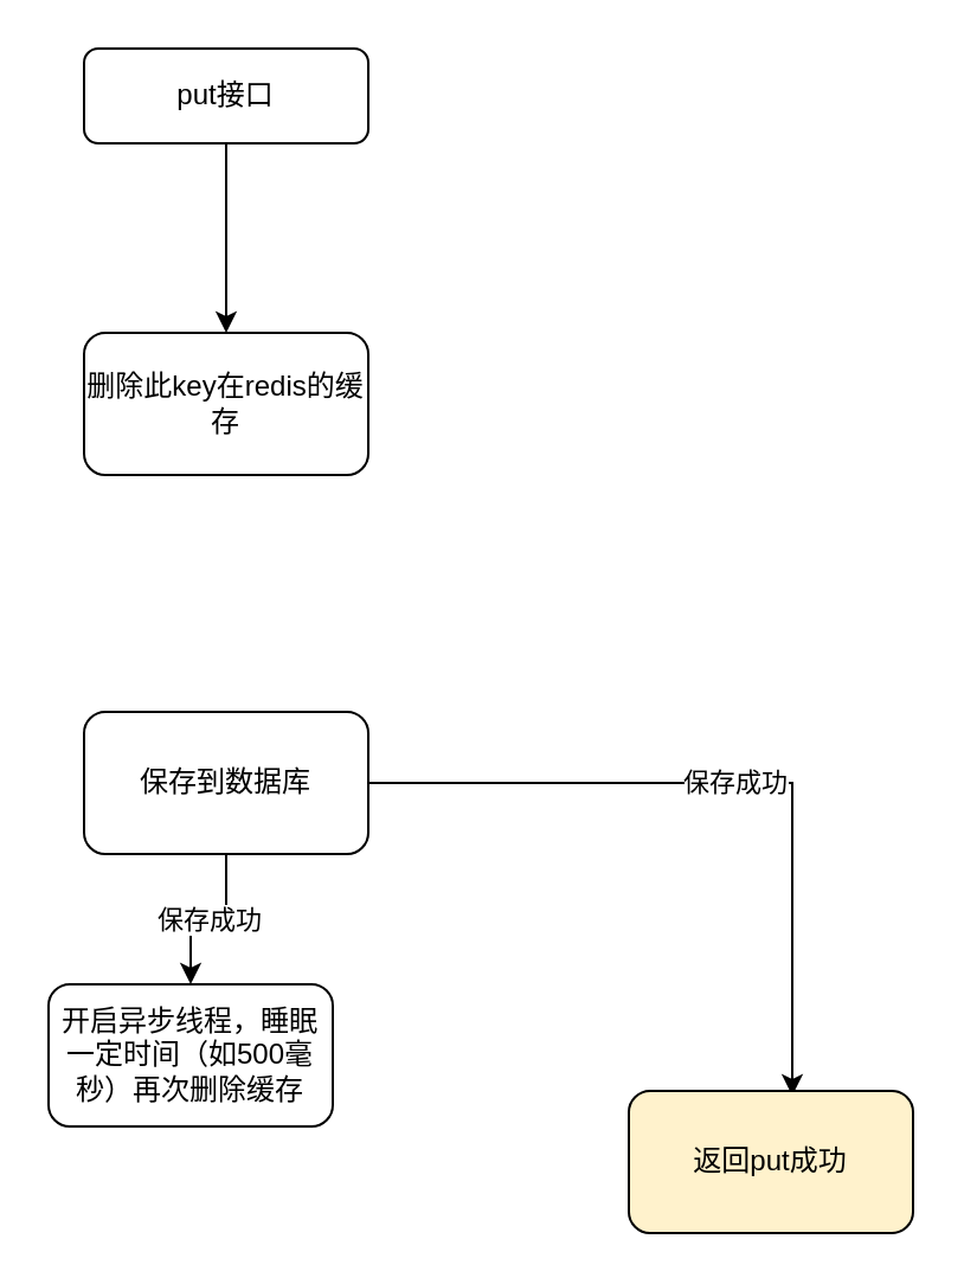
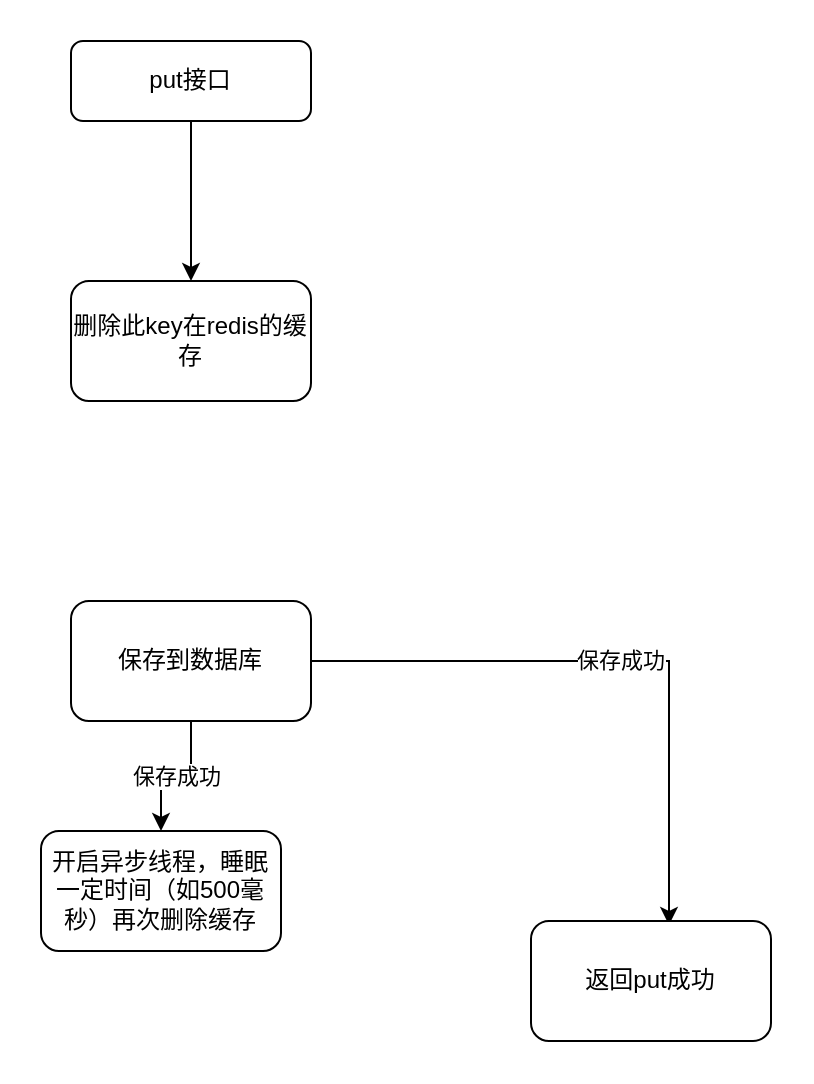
  <mxCell id="0" />
  <mxCell id="1" parent="0" />
  <mxCell id="2" style="edgeStyle=orthogonalEdgeStyle;rounded=0;orthogonalLoop=1;jettySize=auto;html=1;" parent="1" source="3" target="4" edge="1"><mxGeometry relative="1" as="geometry" /></mxCell>
  <mxCell id="3" value="put接口" style="rounded=1;whiteSpace=wrap;html=1;fontSize=12;glass=0;strokeWidth=1;shadow=0;" parent="1" vertex="1"><mxGeometry x="35" y="20" width="120" height="40" as="geometry" /></mxCell>
  <mxCell id="4" value="&lt;span&gt;删除此&lt;span lang=&quot;EN-US&quot;&gt;key&lt;/span&gt;在&lt;span lang=&quot;EN-US&quot;&gt;redis&lt;/span&gt;的缓存&lt;/span&gt;" style="rounded=1;whiteSpace=wrap;html=1;" parent="1" vertex="1"><mxGeometry x="35" y="140" width="120" height="60" as="geometry" /></mxCell>
  <mxCell id="5" value="保存成功" style="edgeStyle=orthogonalEdgeStyle;rounded=0;orthogonalLoop=1;jettySize=auto;html=1;entryX=0.5;entryY=0;entryDx=0;entryDy=0;" parent="1" source="7" target="8" edge="1"><mxGeometry relative="1" as="geometry" /></mxCell>
  <mxCell id="6" value="保存成功" style="edgeStyle=orthogonalEdgeStyle;rounded=0;orthogonalLoop=1;jettySize=auto;html=1;entryX=0.575;entryY=0.033;entryDx=0;entryDy=0;entryPerimeter=0;" edge="1" parent="1" source="7" target="9"><mxGeometry relative="1" as="geometry" /></mxCell>
  <mxCell id="7" value="&lt;span&gt;保存到数据库&lt;/span&gt;" style="rounded=1;whiteSpace=wrap;html=1;" parent="1" vertex="1"><mxGeometry x="35" y="300" width="120" height="60" as="geometry" /></mxCell>
  <mxCell id="8" value="开启异步线程，&lt;span&gt;睡眠一定时间（如&lt;span lang=&quot;EN-US&quot;&gt;500&lt;/span&gt;毫秒）再次删除缓存&lt;/span&gt;" style="rounded=1;whiteSpace=wrap;html=1;" parent="1" vertex="1"><mxGeometry x="20" y="415" width="120" height="60" as="geometry" /></mxCell>
- <mxCell id="9" value="返回put成功" style="rounded=1;whiteSpace=wrap;html=1;fillColor=#fff2cc;" vertex="1" parent="1"><mxGeometry x="265" y="460" width="120" height="60" as="geometry" /></mxCell>
+ <mxCell id="9" value="返回put成功" style="rounded=1;whiteSpace=wrap;html=1;" vertex="1" parent="1"><mxGeometry x="265" y="460" width="120" height="60" as="geometry" /></mxCell>
